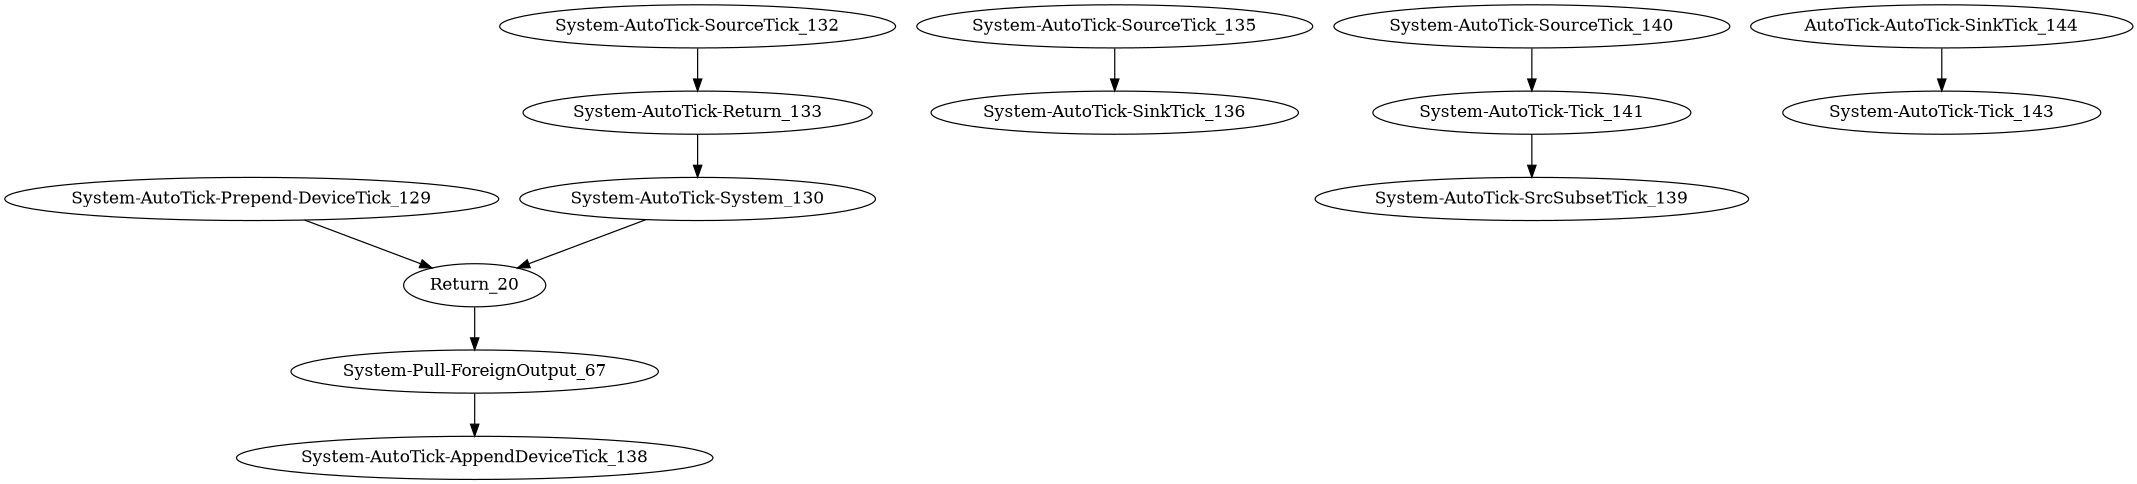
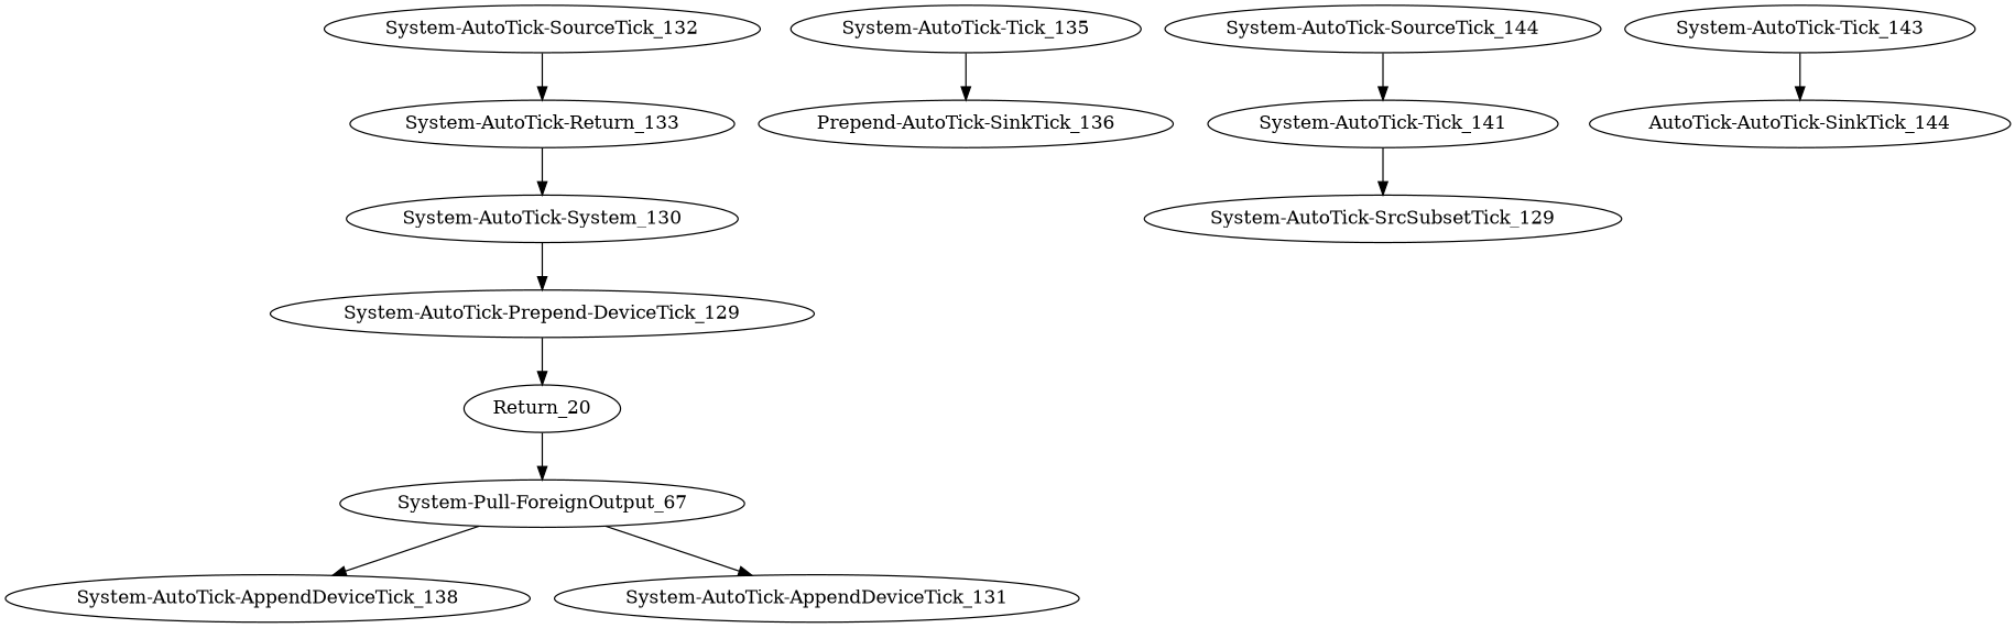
  digraph {
    n1 [label=Return_20]
    n2 [label="System-Pull-ForeignOutput_67"]
    n3 [label="System-AutoTick-AppendDeviceTick_138"]
+   n4 [label="System-AutoTick-AppendDeviceTick_131"]
    n5 [label="System-AutoTick-Prepend-DeviceTick_129"]
    n6 [label="System-AutoTick-System_130"]
    n7 [label="System-AutoTick-SourceTick_132"]
    n8 [label="System-AutoTick-Return_133"]
-   n9 [label="System-AutoTick-SourceTick_135"]
-   n10 [label="System-AutoTick-SinkTick_136"]
-   n11 [label="System-AutoTick-SrcSubsetTick_139"]
-   n12 [label="System-AutoTick-SourceTick_140"]
+   n9 [label="System-AutoTick-Tick_135"]
+   n10 [label="Prepend-AutoTick-SinkTick_136"]
+   n11 [label="System-AutoTick-SrcSubsetTick_129"]
+   n12 [label="System-AutoTick-SourceTick_144"]
    n13 [label="System-AutoTick-Tick_141"]
    n14 [label="System-AutoTick-Tick_143"]
    n15 [label="AutoTick-AutoTick-SinkTick_144"]
    n1 -> n2
    n2 -> n3
+   n2 -> n4
    n5 -> n1
-   n6 -> n1
+   n6 -> n5
    n7 -> n8
    n8 -> n6
    n9 -> n10
    n12 -> n13
    n13 -> n11
-   n15 -> n14
+   n14 -> n15
  }
